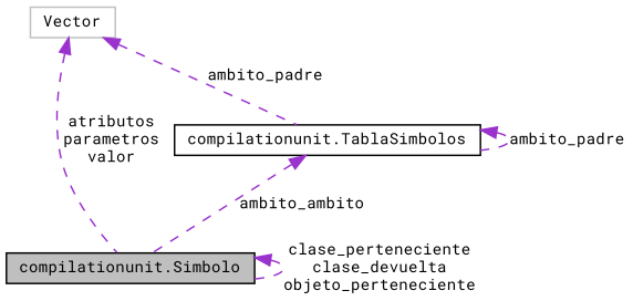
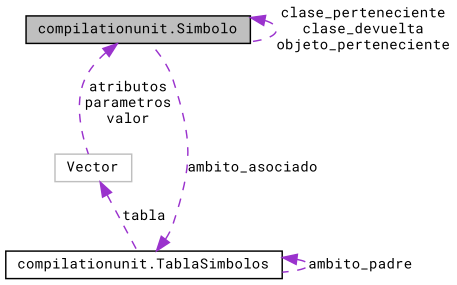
  digraph {
    fontname="Roboto Mono"
    node [color=black fillcolor=white fontname="Roboto Mono" fontsize=10 shape=record style=filled]
    edge [color=darkorchid3 dir=back fontname="Roboto Mono" fontsize=10 labelfontname=Helvetica labelfontsize=10 style=dashed]
    n1 [fillcolor=grey75 fontcolor=black height=0.2 label="compilationunit.Simbolo" width=0.4]
    n2 [height=0.2 label="compilationunit.TablaSimbolos" width=0.4]
    n3 [color=grey75 height=0.2 label=Vector width=0.4]
    n1 -> n1 [label="clase_perteneciente\nclase_devuelta\nobjeto_perteneciente"]
-   n2 -> n1 [label=ambito_ambito]
+   n2 -> n1 [label=ambito_asociado]
    n2 -> n2 [label=ambito_padre]
-   n3 -> n1 [label="atributos\nparametros\nvalor"]
-   n3 -> n2 [label=ambito_padre]
+   n1 -> n3 [label="atributos\nparametros\nvalor"]
+   n3 -> n2 [label=tabla]
  }
